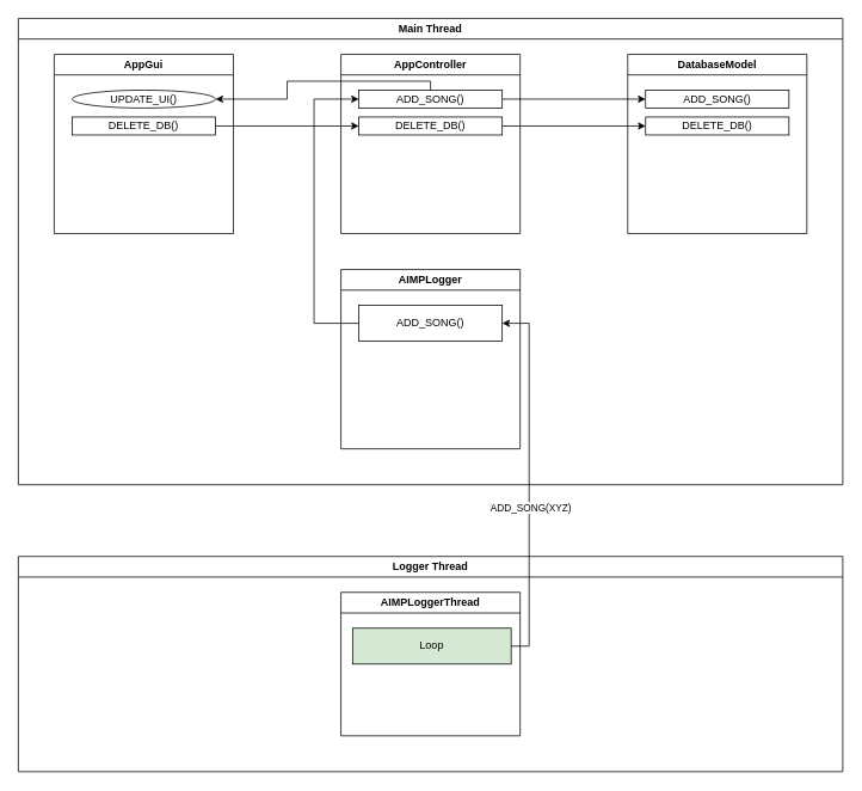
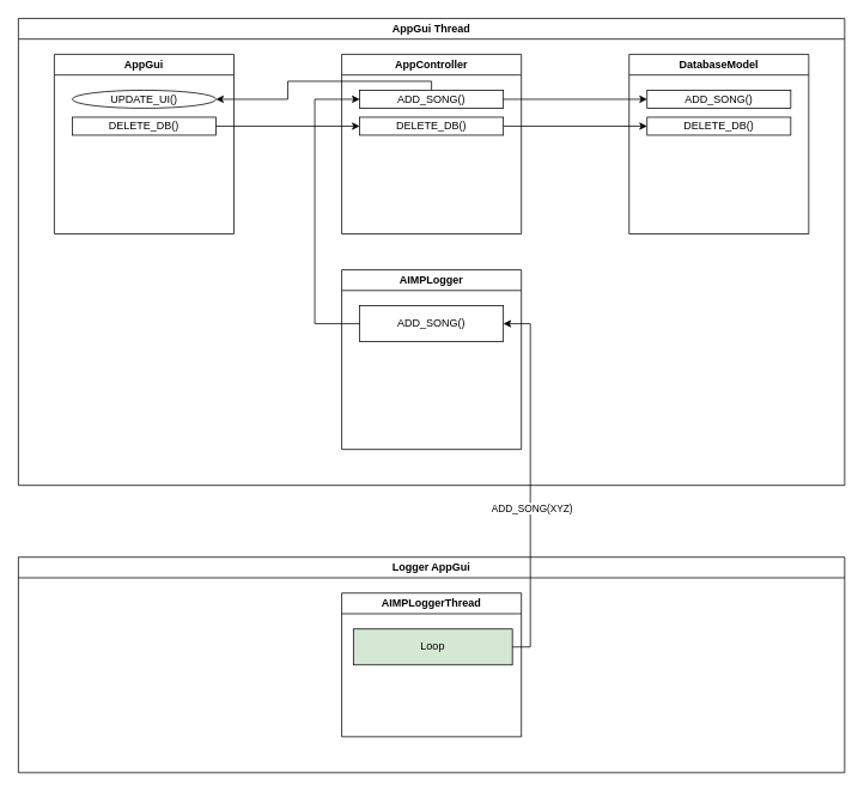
  <mxCell id="0" />
  <mxCell id="1" parent="0" />
  <mxCell id="2" value="AppController" style="swimlane;whiteSpace=wrap;html=1;" parent="1" vertex="1"><mxGeometry x="380" y="60" width="200" height="200" as="geometry" /></mxCell>
  <mxCell id="3" value="AppGui" style="swimlane;whiteSpace=wrap;html=1;" parent="1" vertex="1"><mxGeometry x="60" y="60" width="200" height="200" as="geometry" /></mxCell>
  <mxCell id="4" value="DatabaseModel" style="swimlane;whiteSpace=wrap;html=1;" parent="1" vertex="1"><mxGeometry x="700" y="60" width="200" height="200" as="geometry" /></mxCell>
- <mxCell id="5" value="Main Thread" style="swimlane;whiteSpace=wrap;html=1;" vertex="1" parent="1"><mxGeometry x="20" y="20" width="920" height="520" as="geometry" /></mxCell>
+ <mxCell id="5" value="AppGui Thread" style="swimlane;whiteSpace=wrap;html=1;" vertex="1" parent="1"><mxGeometry x="20" y="20" width="920" height="520" as="geometry" /></mxCell>
  <mxCell id="6" value="AIMPLogger" style="swimlane;whiteSpace=wrap;html=1;" parent="5" vertex="1"><mxGeometry x="360" y="280" width="200" height="200" as="geometry" /></mxCell>
  <mxCell id="7" value="ADD_SONG()" style="rounded=0;whiteSpace=wrap;html=1;" vertex="1" parent="6"><mxGeometry x="20" y="40" width="160" height="40" as="geometry" /></mxCell>
  <mxCell id="8" style="edgeStyle=orthogonalEdgeStyle;rounded=0;orthogonalLoop=1;jettySize=auto;html=1;exitX=1;exitY=0.5;exitDx=0;exitDy=0;entryX=0;entryY=0.5;entryDx=0;entryDy=0;" edge="1" parent="5" source="10" target="12"><mxGeometry relative="1" as="geometry" /></mxCell>
  <mxCell id="9" style="edgeStyle=orthogonalEdgeStyle;rounded=0;orthogonalLoop=1;jettySize=auto;html=1;exitX=0.5;exitY=0;exitDx=0;exitDy=0;entryX=1;entryY=0.5;entryDx=0;entryDy=0;" edge="1" parent="5" source="10" target="13"><mxGeometry relative="1" as="geometry"><Array as="points"><mxPoint x="460" y="70" /><mxPoint x="300" y="70" /><mxPoint x="300" y="90" /></Array></mxGeometry></mxCell>
  <mxCell id="10" value="ADD_SONG()" style="rounded=0;whiteSpace=wrap;html=1;" vertex="1" parent="5"><mxGeometry x="380" y="80" width="160" height="20" as="geometry" /></mxCell>
  <mxCell id="11" style="edgeStyle=orthogonalEdgeStyle;rounded=0;orthogonalLoop=1;jettySize=auto;html=1;exitX=0;exitY=0.5;exitDx=0;exitDy=0;entryX=0;entryY=0.5;entryDx=0;entryDy=0;" edge="1" parent="5" source="7" target="10"><mxGeometry relative="1" as="geometry"><Array as="points"><mxPoint x="330" y="340" /><mxPoint x="330" y="90" /></Array></mxGeometry></mxCell>
  <mxCell id="12" value="ADD_SONG()" style="rounded=0;whiteSpace=wrap;html=1;" vertex="1" parent="5"><mxGeometry x="700" y="80" width="160" height="20" as="geometry" /></mxCell>
  <mxCell id="13" value="UPDATE_UI()" style="ellipse;whiteSpace=wrap;html=1;" vertex="1" parent="5"><mxGeometry x="60" y="80" width="160" height="20" as="geometry" /></mxCell>
  <mxCell id="14" style="edgeStyle=orthogonalEdgeStyle;rounded=0;orthogonalLoop=1;jettySize=auto;html=1;exitX=1;exitY=0.5;exitDx=0;exitDy=0;" edge="1" parent="5" source="15" target="17"><mxGeometry relative="1" as="geometry" /></mxCell>
  <mxCell id="15" value="DELETE_DB()" style="rounded=0;whiteSpace=wrap;html=1;" vertex="1" parent="5"><mxGeometry x="60" y="110" width="160" height="20" as="geometry" /></mxCell>
  <mxCell id="16" style="edgeStyle=orthogonalEdgeStyle;rounded=0;orthogonalLoop=1;jettySize=auto;html=1;exitX=1;exitY=0.5;exitDx=0;exitDy=0;" edge="1" parent="5" source="17" target="18"><mxGeometry relative="1" as="geometry" /></mxCell>
  <mxCell id="17" value="DELETE_DB()" style="rounded=0;whiteSpace=wrap;html=1;" vertex="1" parent="5"><mxGeometry x="380" y="110" width="160" height="20" as="geometry" /></mxCell>
  <mxCell id="18" value="DELETE_DB()" style="rounded=0;whiteSpace=wrap;html=1;" vertex="1" parent="5"><mxGeometry x="700" y="110" width="160" height="20" as="geometry" /></mxCell>
- <mxCell id="19" value="Logger Thread" style="swimlane;whiteSpace=wrap;html=1;" vertex="1" parent="1"><mxGeometry x="20" y="620" width="920" height="240" as="geometry" /></mxCell>
+ <mxCell id="19" value="Logger AppGui" style="swimlane;whiteSpace=wrap;html=1;" vertex="1" parent="1"><mxGeometry x="20" y="620" width="920" height="240" as="geometry" /></mxCell>
  <mxCell id="20" value="AIMPLoggerThread" style="swimlane;whiteSpace=wrap;html=1;" vertex="1" parent="19"><mxGeometry x="360" y="40" width="200" height="160" as="geometry" /></mxCell>
  <mxCell id="21" value="Loop" style="rounded=0;whiteSpace=wrap;html=1;fillColor=#d5e8d4;" vertex="1" parent="20"><mxGeometry x="13" y="40" width="177" height="40" as="geometry" /></mxCell>
  <mxCell id="22" style="edgeStyle=orthogonalEdgeStyle;rounded=0;orthogonalLoop=1;jettySize=auto;html=1;exitX=1;exitY=0.5;exitDx=0;exitDy=0;entryX=1;entryY=0.5;entryDx=0;entryDy=0;" edge="1" parent="1" source="21" target="7"><mxGeometry relative="1" as="geometry" /></mxCell>
  <mxCell id="23" value="ADD_SONG(XYZ)" style="edgeLabel;html=1;align=center;verticalAlign=middle;resizable=0;points=[];" vertex="1" connectable="0" parent="22"><mxGeometry x="-0.145" y="-1" relative="1" as="geometry"><mxPoint as="offset" /></mxGeometry></mxCell>
